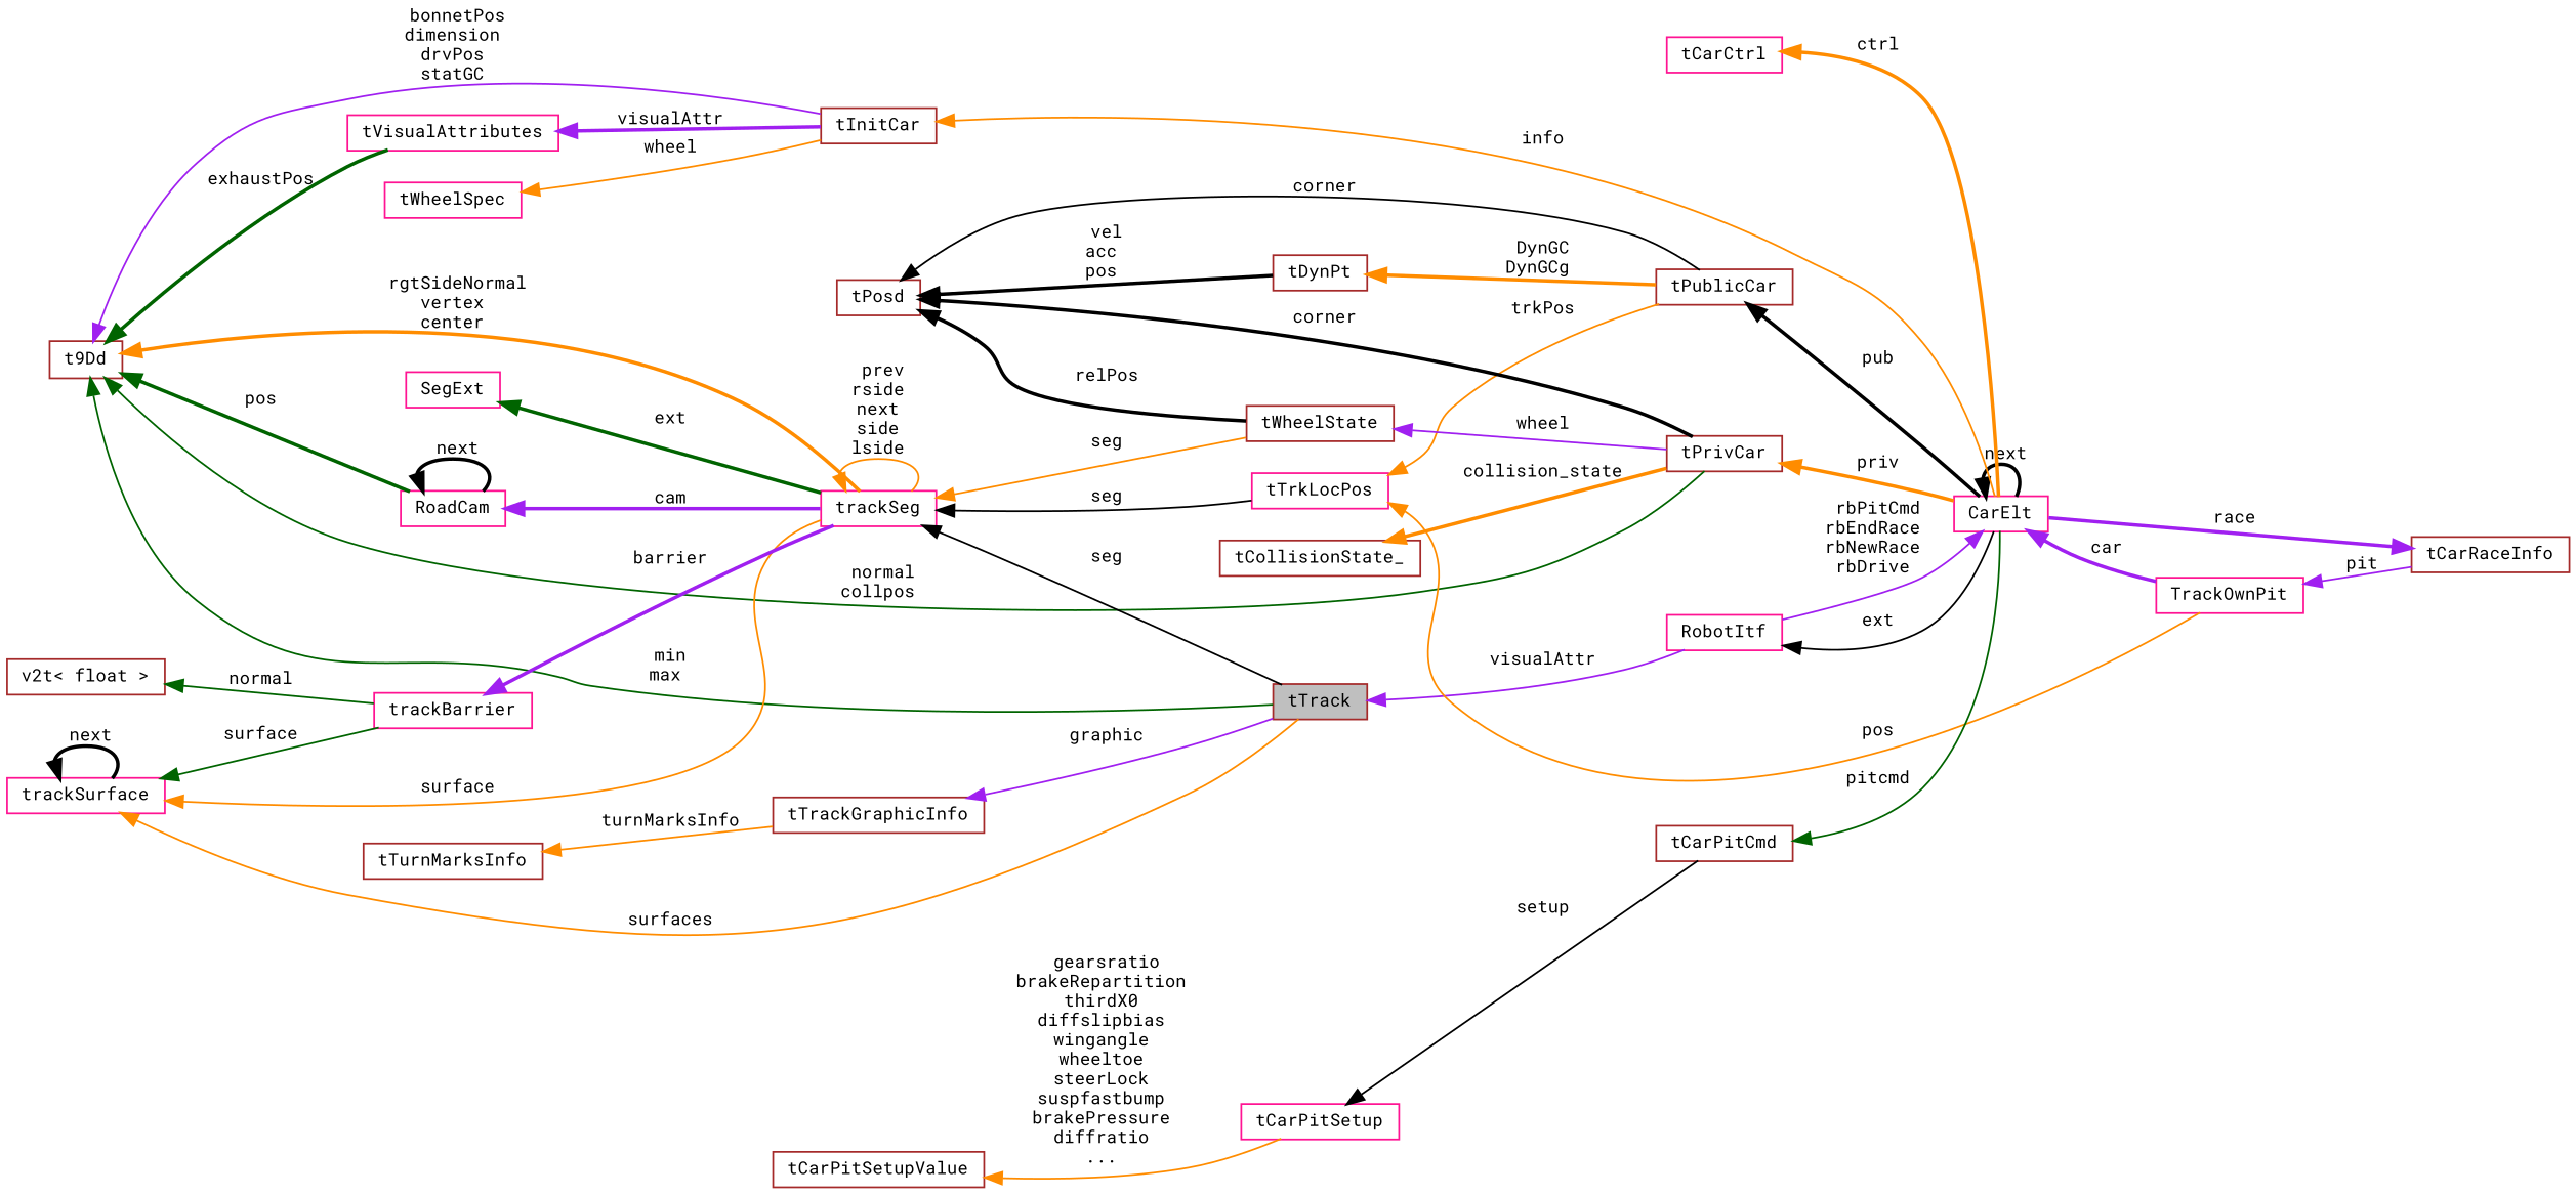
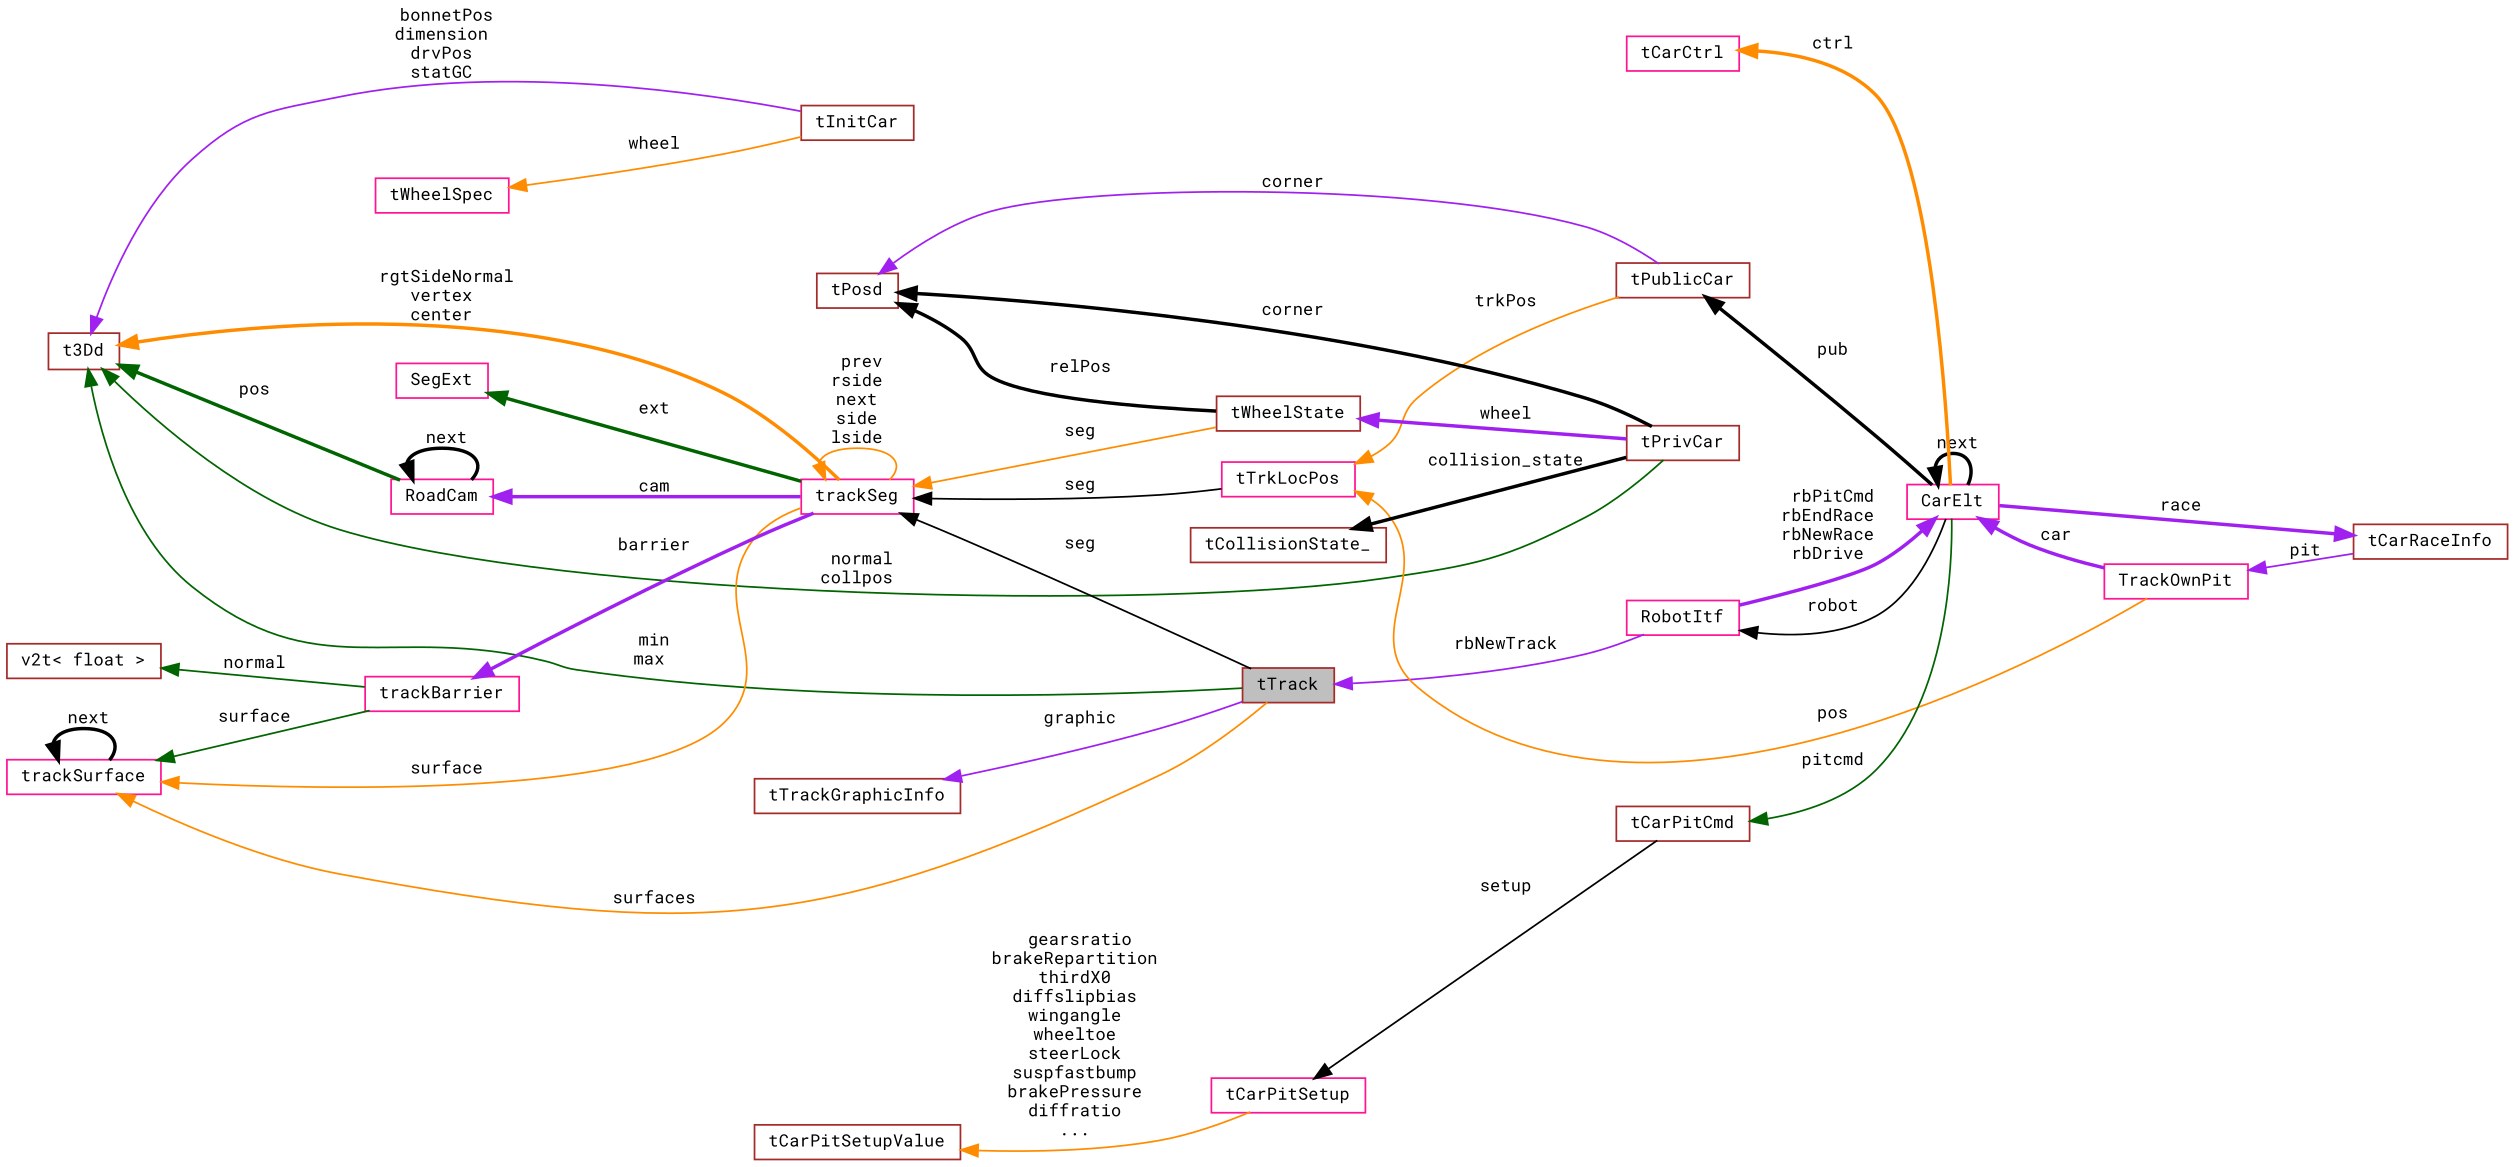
  digraph {
    fontname="Roboto Mono"
    rankdir=LR
    node [color=brown fillcolor=white fontname="Roboto Mono" fontsize=10 shape=record style=filled]
    edge [color=darkorange dir=back fontname="Roboto Mono" fontsize=10 labelfontname=Helvetica labelfontsize=10 style=solid]
    n1 [fillcolor=grey75 fontcolor=black height=0.2 label=tTrack width=0.4]
    n2 [color=deeppink height=0.2 label=RobotItf width=0.4]
    n3 [color=deeppink height=0.2 label=CarElt width=0.4]
-   n4 [height=0.2 label=t9Dd width=0.4]
+   n4 [height=0.2 label=t3Dd width=0.4]
    n5 [color=deeppink height=0.2 label=trackSeg width=0.4]
    n6 [color=deeppink height=0.2 label=RoadCam width=0.4]
    n7 [height=0.2 label=tInitCar width=0.4]
-   n8 [color=deeppink height=0.2 label=tVisualAttributes width=0.4]
    n9 [height=0.2 label=tPrivCar width=0.4]
    n10 [color=deeppink height=0.2 label=tTrkLocPos width=0.4]
    n11 [height=0.2 label=tWheelState width=0.4]
    n12 [color=deeppink height=0.2 label=trackSurface width=0.4]
    n13 [color=deeppink height=0.2 label=trackBarrier width=0.4]
    n14 [color=deeppink height=0.2 label=TrackOwnPit width=0.4]
    n15 [height=0.2 label=tCarRaceInfo width=0.4]
    n16 [height=0.2 label=tPublicCar width=0.4]
    n17 [height=0.2 label="v2t\< float \>" width=0.4]
    n18 [color=deeppink height=0.2 label=SegExt width=0.4]
    n19 [height=0.2 label=tCarPitCmd width=0.4]
    n20 [color=deeppink height=0.2 label=tCarPitSetup width=0.4]
    n21 [height=0.2 label=tCarPitSetupValue width=0.4]
    n22 [color=deeppink height=0.2 label=tWheelSpec width=0.4]
    n23 [height=0.2 label=tCollisionState_ width=0.4]
    n24 [height=0.2 label=tPosd width=0.4]
-   n25 [height=0.2 label=tDynPt width=0.4]
    n26 [color=deeppink height=0.2 label=tCarCtrl width=0.4]
    n27 [height=0.2 label=tTrackGraphicInfo width=0.4]
-   n28 [height=0.2 label=tTurnMarksInfo width=0.4]
-   n1 -> n2 [color=purple label=" visualAttr"]
-   n2 -> n3 [color=black label=" ext"]
-   n3 -> n2 [color=purple label=" rbPitCmd\nrbEndRace\nrbNewRace\nrbDrive"]
+   n1 -> n2 [color=purple label=" rbNewTrack"]
+   n2 -> n3 [color=black label=" robot"]
+   n3 -> n2 [color=purple label=" rbPitCmd\nrbEndRace\nrbNewRace\nrbDrive" style=bold]
    n3 -> n3 [color=black label=" next" style=bold]
    n3 -> n14 [color=purple label=" car" style=bold]
    n4 -> n1 [color=darkgreen label=" min\nmax"]
    n4 -> n5 [label=" rgtSideNormal\nvertex\ncenter" style=bold]
    n4 -> n6 [color=darkgreen label=" pos" style=bold]
    n4 -> n7 [color=purple label=" bonnetPos\ndimension\ndrvPos\nstatGC"]
-   n4 -> n8 [color=darkgreen label=" exhaustPos" style=bold]
    n4 -> n9 [color=darkgreen label=" normal\ncollpos"]
    n5 -> n1 [color=black label=" seg"]
    n5 -> n5 [label=" prev\nrside\nnext\nside\nlside"]
    n5 -> n10 [color=black label=" seg"]
    n5 -> n11 [label=" seg"]
    n6 -> n5 [color=purple label=" cam" style=bold]
    n6 -> n6 [color=black label=" next" style=bold]
-   n7 -> n3 [label=" info"]
-   n8 -> n7 [color=purple label=" visualAttr" style=bold]
-   n9 -> n3 [label=" priv" style=bold]
    n10 -> n14 [label=" pos"]
    n10 -> n16 [label=" trkPos"]
-   n11 -> n9 [color=purple label=" wheel"]
+   n11 -> n9 [color=purple label=" wheel" style=bold]
    n12 -> n1 [label=" surfaces"]
    n12 -> n5 [label=" surface"]
    n12 -> n12 [color=black label=" next" style=bold]
    n12 -> n13 [color=darkgreen label=" surface"]
    n13 -> n5 [color=purple label=" barrier" style=bold]
    n14 -> n15 [color=purple label=" pit"]
    n15 -> n3 [color=purple label=" race" style=bold]
    n16 -> n3 [color=black label=" pub" style=bold]
    n17 -> n13 [color=darkgreen label=" normal"]
    n18 -> n5 [color=darkgreen label=" ext" style=bold]
    n19 -> n3 [color=darkgreen label=" pitcmd"]
    n20 -> n19 [color=black label=" setup"]
    n21 -> n20 [label=" gearsratio\nbrakeRepartition\nthirdX0\ndiffslipbias\nwingangle\nwheeltoe\nsteerLock\nsuspfastbump\nbrakePressure\ndiffratio\n..."]
    n22 -> n7 [label=" wheel"]
-   n23 -> n9 [label=" collision_state" style=bold]
+   n23 -> n9 [color=black label=" collision_state" style=bold]
    n24 -> n9 [color=black label=" corner" style=bold]
    n24 -> n11 [color=black label=" relPos" style=bold]
-   n24 -> n16 [color=black label=" corner"]
-   n24 -> n25 [color=black label=" vel\nacc\npos" style=bold]
-   n25 -> n16 [label=" DynGC\nDynGCg" style=bold]
+   n24 -> n16 [color=purple label=" corner"]
    n26 -> n3 [label=" ctrl" style=bold]
    n27 -> n1 [color=purple label=" graphic"]
-   n28 -> n27 [label=" turnMarksInfo"]
  }
